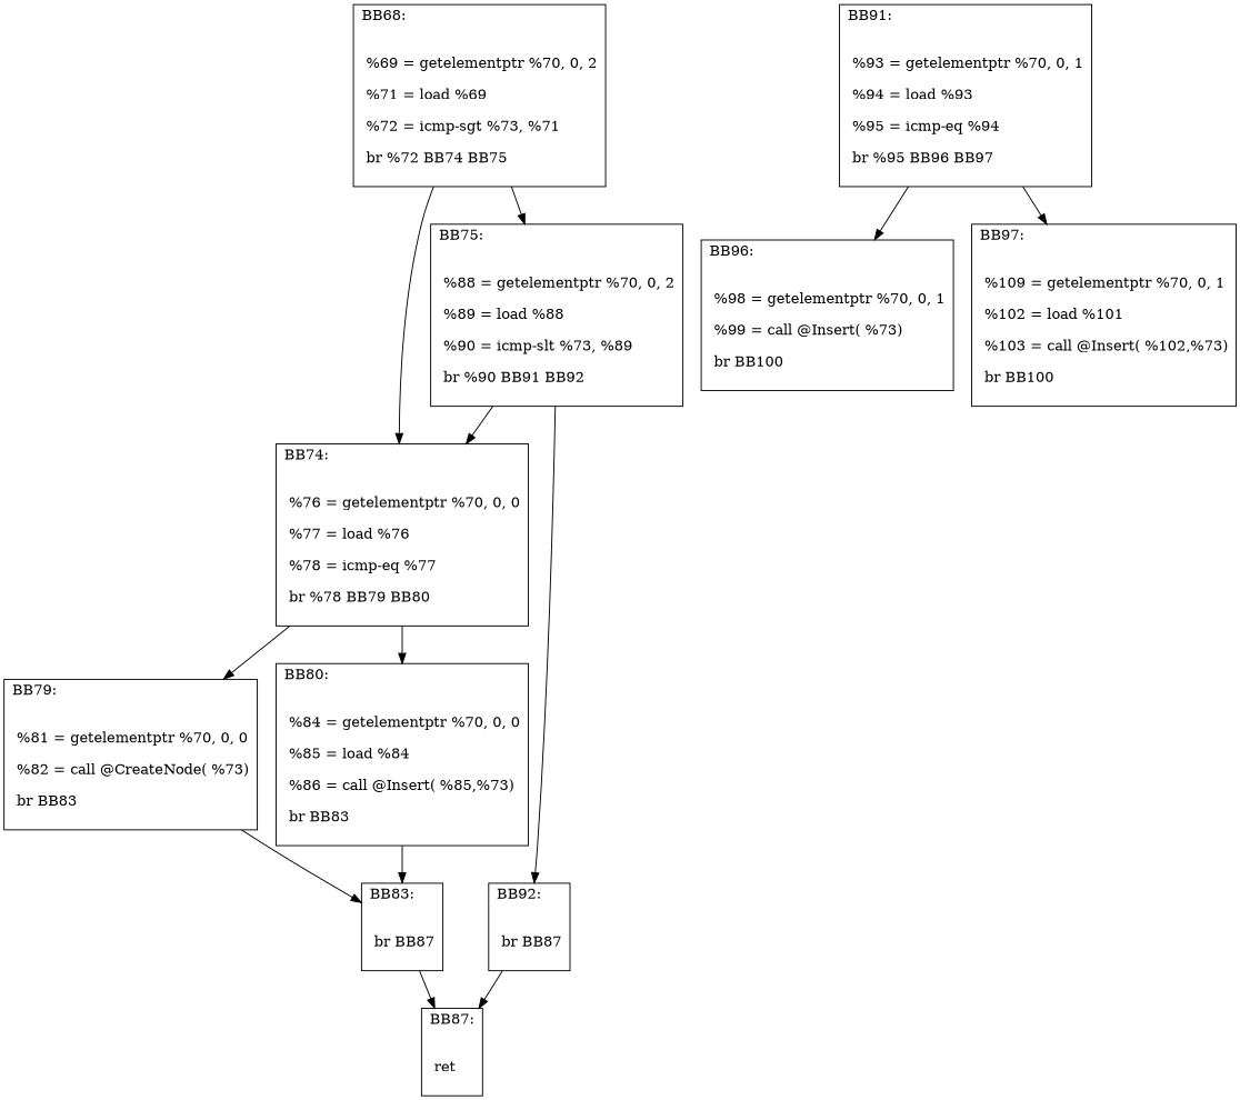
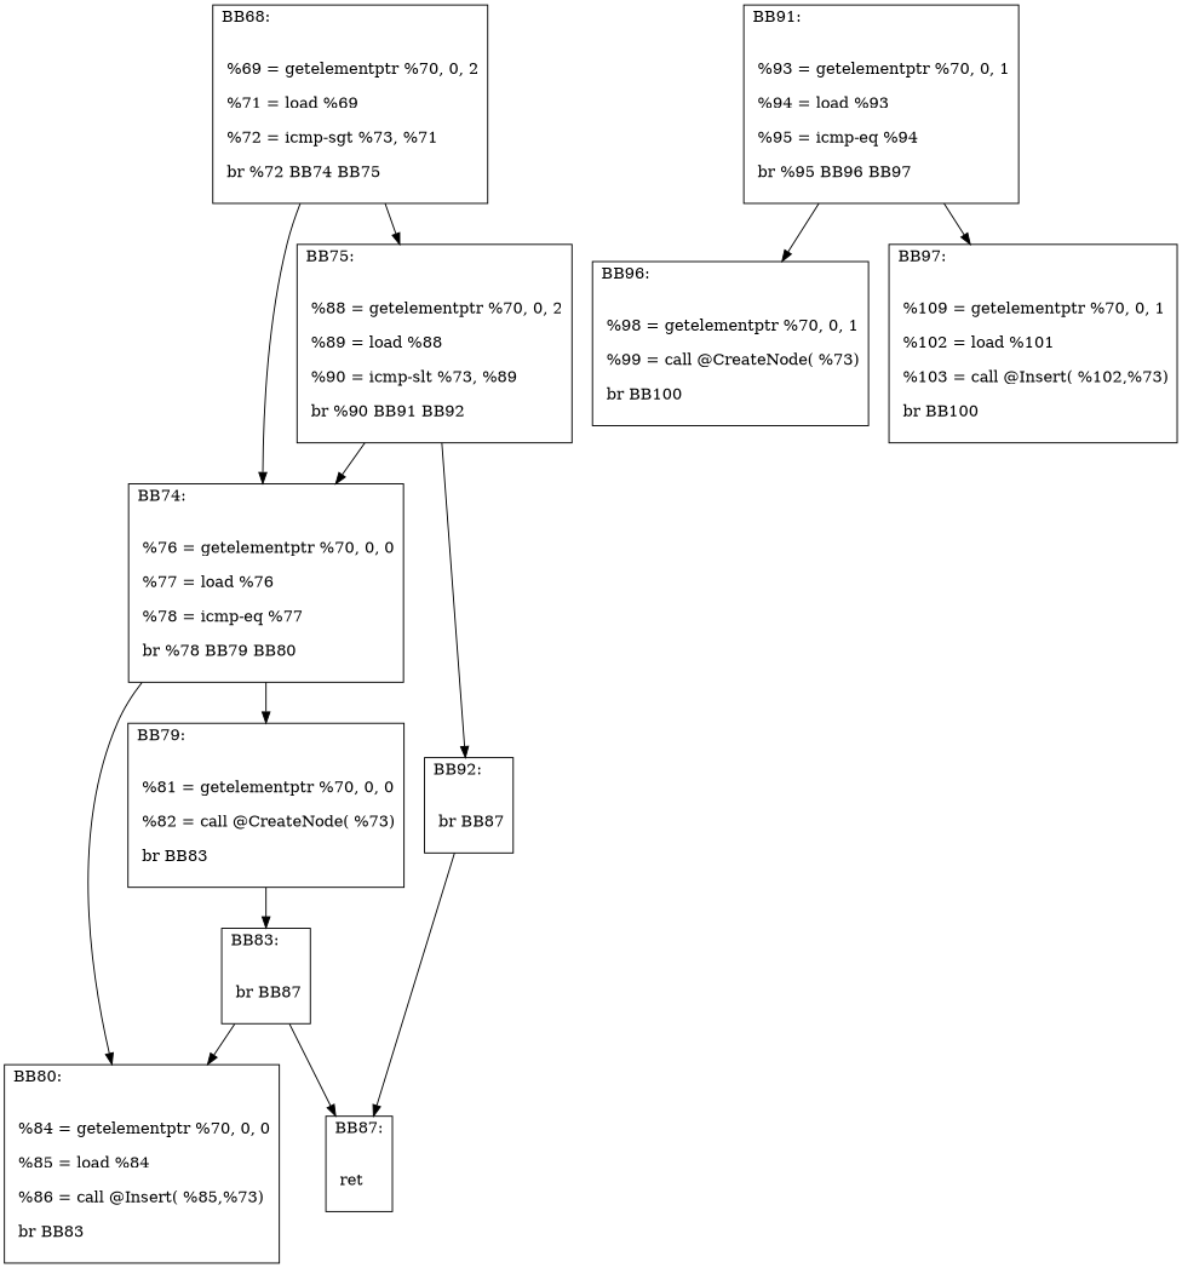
  digraph {
    node [shape=record]
    n1 [label="{BB68:\l\l\n             %69 = getelementptr %70, 0, 2\l\n             %71 = load %69\l\n             %72 = icmp-sgt %73, %71\l\n             br %72 BB74 BB75\l\n             }"]
    n2 [label="{BB74:\l\l\n             %76 = getelementptr %70, 0, 0\l\n             %77 = load %76\l\n             %78 = icmp-eq %77\l\n             br %78 BB79 BB80\l\n             }"]
    n3 [label="{BB75:\l\l\n             %88 = getelementptr %70, 0, 2\l\n             %89 = load %88\l\n             %90 = icmp-slt %73, %89\l\n             br %90 BB91 BB92\l\n             }"]
    n4 [label="{BB79:\l\l\n             %81 = getelementptr %70, 0, 0\l\n             %82 = call @CreateNode( %73)\l\n             br BB83\l\n             }"]
    n5 [label="{BB80:\l\l\n             %84 = getelementptr %70, 0, 0\l\n             %85 = load %84\l\n             %86 = call @Insert( %85,%73)\l\n             br BB83\l\n             }"]
    n6 [label="{BB92:\l\l\n             br BB87\l\n             }"]
    n7 [label="{BB83:\l\l\n             br BB87\l\n             }"]
    n8 [label="{BB91:\l\l\n             %93 = getelementptr %70, 0, 1\l\n             %94 = load %93\l\n             %95 = icmp-eq %94\l\n             br %95 BB96 BB97\l\n             }"]
-   n9 [label="{BB96:\l\l\n             %98 = getelementptr %70, 0, 1\l\n             %99 = call @Insert( %73)\l\n             br BB100\l\n             }"]
+   n9 [label="{BB96:\l\l\n             %98 = getelementptr %70, 0, 1\l\n             %99 = call @CreateNode( %73)\l\n             br BB100\l\n             }"]
    n10 [label="{BB97:\l\l\n             %109 = getelementptr %70, 0, 1\l\n             %102 = load %101\l\n             %103 = call @Insert( %102,%73)\l\n             br BB100\l\n             }"]
    n11 [label="{BB87:\l\l\n             ret\l\n             }"]
    n1 -> n2
    n1 -> n3
    n2 -> n4
    n2 -> n5
    n3 -> n2
    n3 -> n6
    n4 -> n7
-   n5 -> n7
+   n7 -> n5
    n6 -> n11
    n7 -> n11
    n8 -> n9
    n8 -> n10
  }
